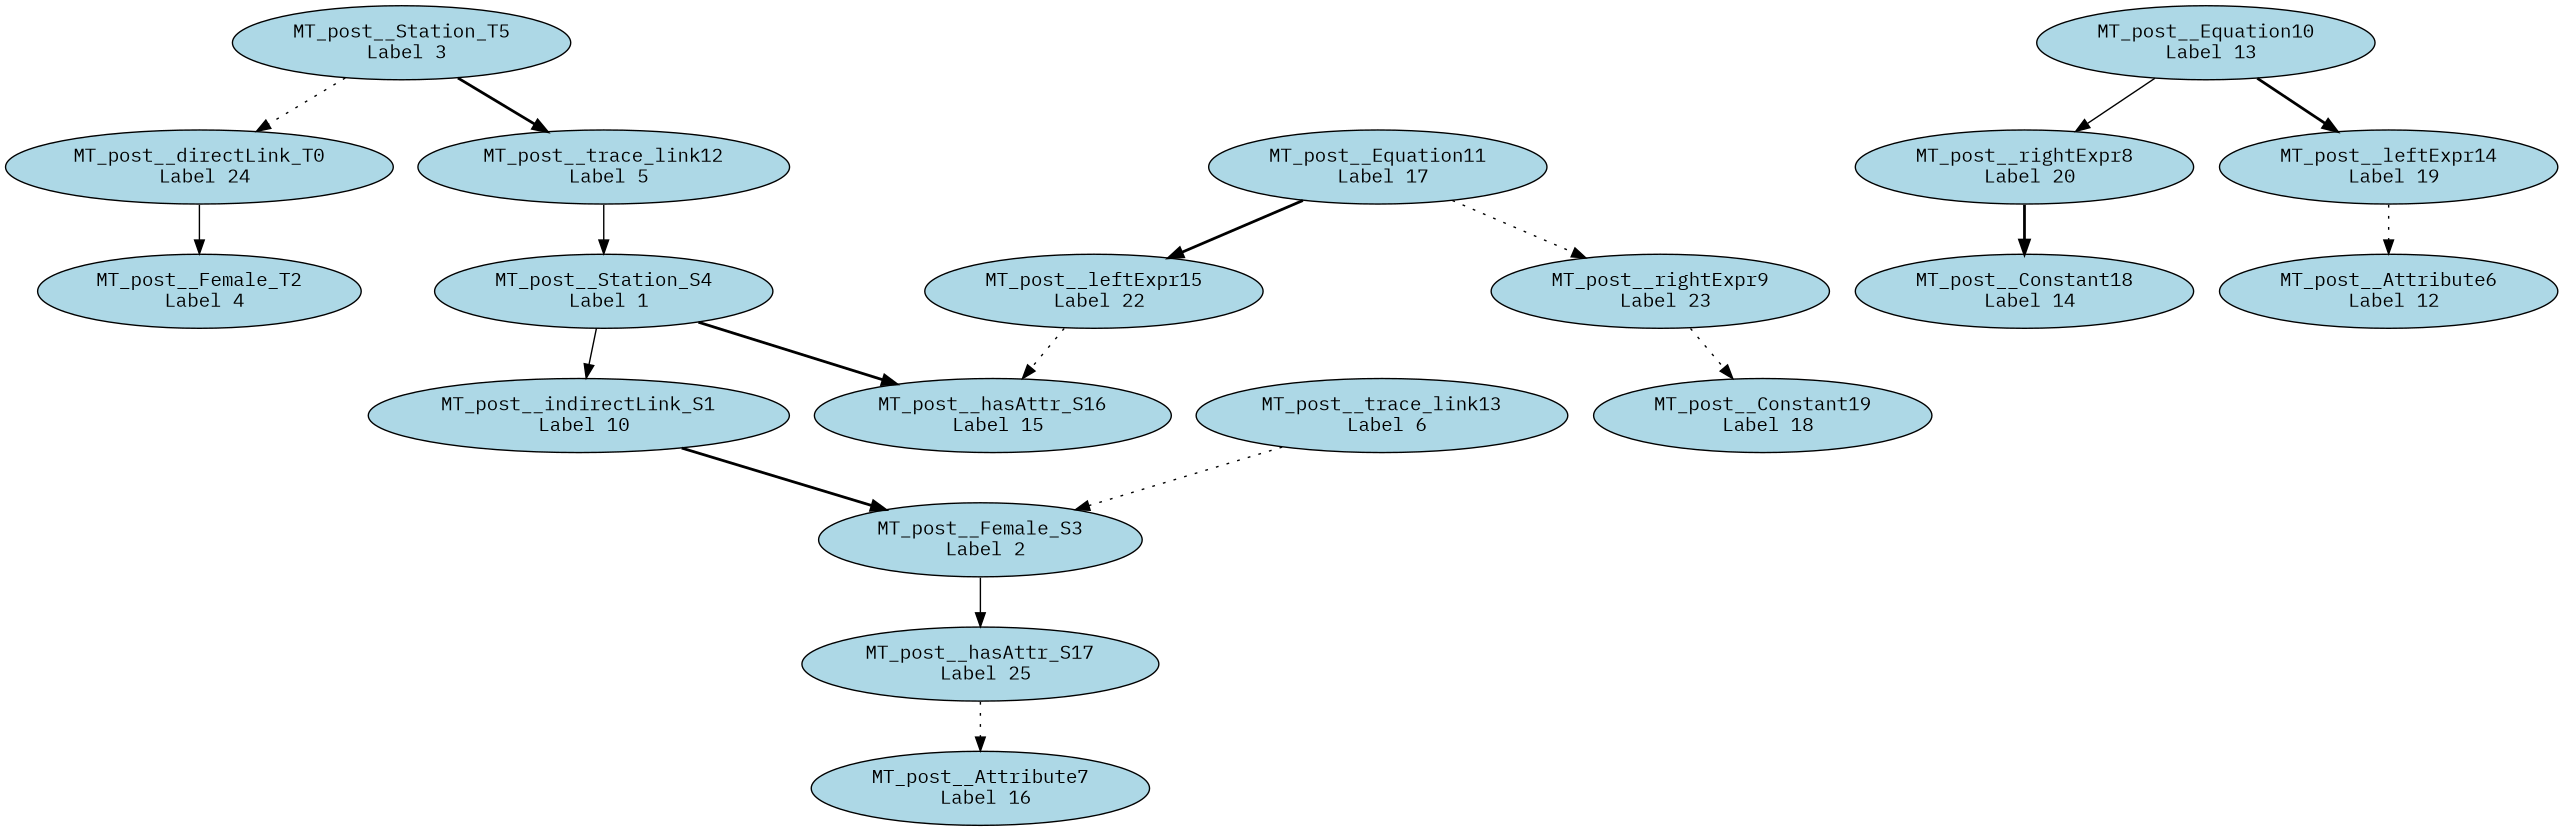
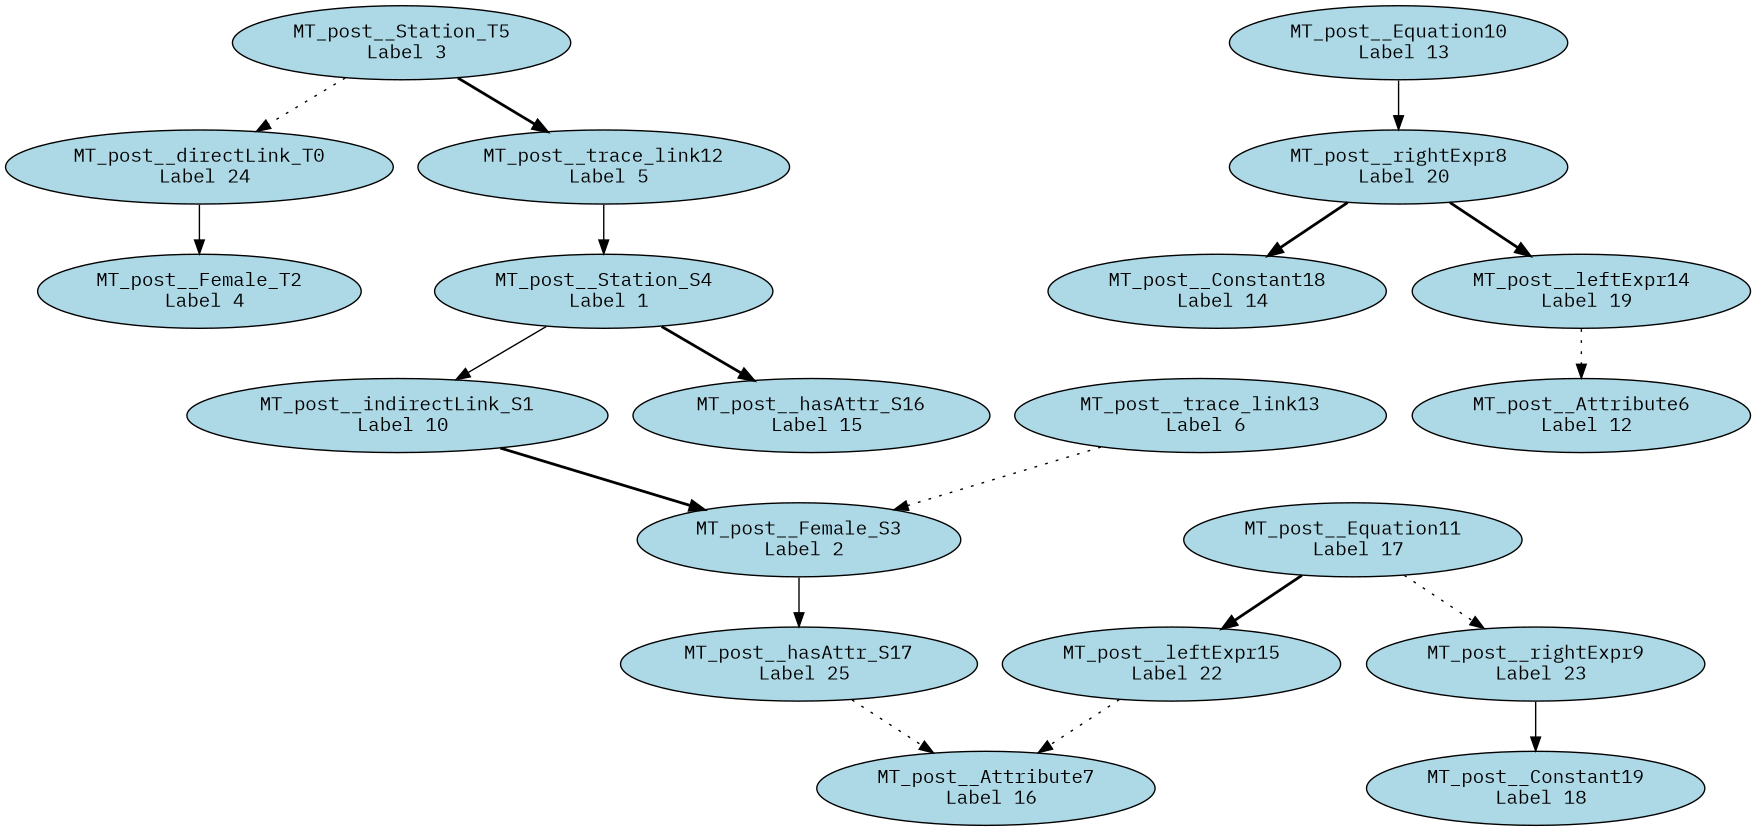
  digraph {
    fontname="IBM Plex Mono"
    node [fillcolor=lightblue fontname="IBM Plex Mono" style=filled]
    edge [fontname="IBM Plex Mono" style=solid]
    "MT_post__directLink_T0\n Label 24"
    "MT_post__Female_T2\n Label 4"
    "MT_post__indirectLink_S1\n Label 10"
    "MT_post__Female_S3\n Label 2"
    "MT_post__hasAttr_S17\n Label 25"
    "MT_post__trace_link13\n Label 6"
    "MT_post__Attribute7\n Label 16"
    "MT_post__Station_S4\n Label 1"
    "MT_post__hasAttr_S16\n Label 15"
    "MT_post__Station_T5\n Label 3"
    "MT_post__trace_link12\n Label 5"
    "MT_post__rightExpr8\n Label 20"
    "MT_post__Constant18\n Label 14"
    "MT_post__rightExpr9\n Label 23"
    "MT_post__Constant19\n Label 18"
    "MT_post__Equation10\n Label 13"
    "MT_post__leftExpr14\n Label 19"
    "MT_post__Attribute6\n Label 12"
    "MT_post__Equation11\n Label 17"
    "MT_post__leftExpr15\n Label 22"
    "MT_post__directLink_T0\n Label 24" -> "MT_post__Female_T2\n Label 4"
    "MT_post__indirectLink_S1\n Label 10" -> "MT_post__Female_S3\n Label 2" [style=bold]
    "MT_post__Female_S3\n Label 2" -> "MT_post__hasAttr_S17\n Label 25"
    "MT_post__hasAttr_S17\n Label 25" -> "MT_post__Attribute7\n Label 16" [style=dotted]
    "MT_post__trace_link13\n Label 6" -> "MT_post__Female_S3\n Label 2" [style=dotted]
    "MT_post__Station_S4\n Label 1" -> "MT_post__indirectLink_S1\n Label 10"
    "MT_post__Station_S4\n Label 1" -> "MT_post__hasAttr_S16\n Label 15" [style=bold]
    "MT_post__Station_T5\n Label 3" -> "MT_post__directLink_T0\n Label 24" [style=dotted]
    "MT_post__Station_T5\n Label 3" -> "MT_post__trace_link12\n Label 5" [style=bold]
    "MT_post__trace_link12\n Label 5" -> "MT_post__Station_S4\n Label 1"
    "MT_post__rightExpr8\n Label 20" -> "MT_post__Constant18\n Label 14" [style=bold]
-   "MT_post__rightExpr9\n Label 23" -> "MT_post__Constant19\n Label 18" [style=dotted]
+   "MT_post__rightExpr9\n Label 23" -> "MT_post__Constant19\n Label 18"
    "MT_post__Equation10\n Label 13" -> "MT_post__rightExpr8\n Label 20"
-   "MT_post__Equation10\n Label 13" -> "MT_post__leftExpr14\n Label 19" [style=bold]
+   "MT_post__rightExpr8\n Label 20" -> "MT_post__leftExpr14\n Label 19" [style=bold]
    "MT_post__leftExpr14\n Label 19" -> "MT_post__Attribute6\n Label 12" [style=dotted]
    "MT_post__Equation11\n Label 17" -> "MT_post__rightExpr9\n Label 23" [style=dotted]
    "MT_post__Equation11\n Label 17" -> "MT_post__leftExpr15\n Label 22" [style=bold]
-   "MT_post__leftExpr15\n Label 22" -> "MT_post__hasAttr_S16\n Label 15" [style=dotted]
+   "MT_post__leftExpr15\n Label 22" -> "MT_post__Attribute7\n Label 16" [style=dotted]
  }
